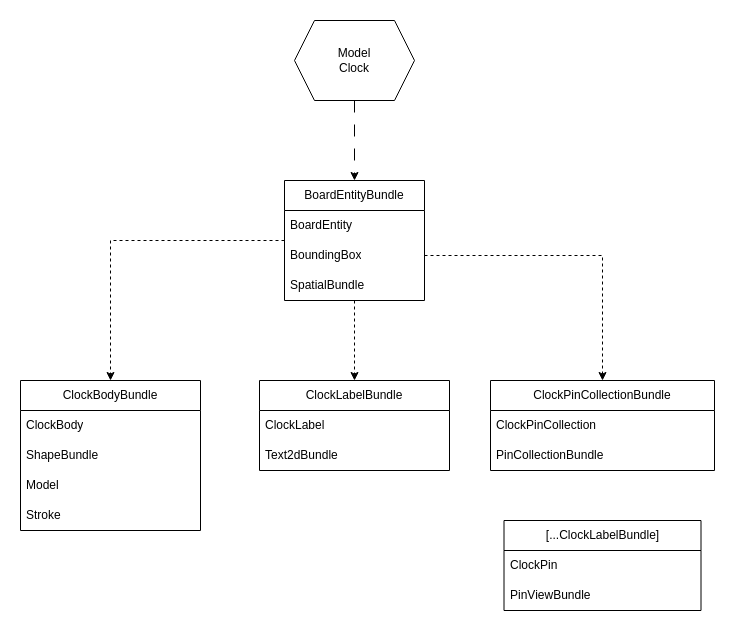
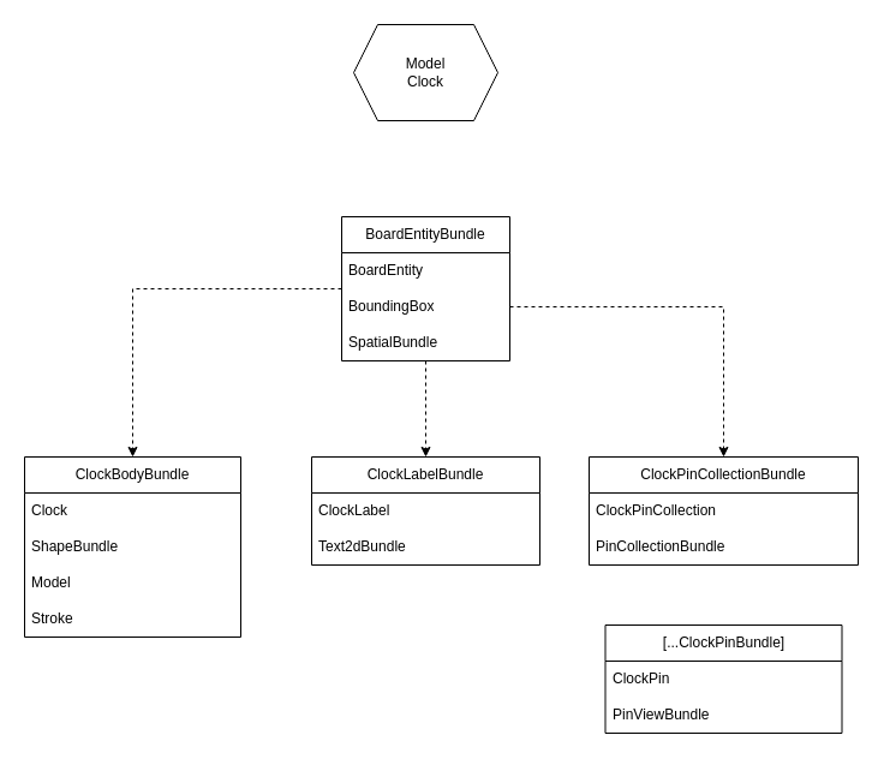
  <mxCell id="0" />
  <mxCell id="1" parent="0" />
- <mxCell id="2" style="edgeStyle=orthogonalEdgeStyle;rounded=0;orthogonalLoop=1;jettySize=auto;html=1;entryX=0.5;entryY=0;entryDx=0;entryDy=0;dashed=1;dashPattern=12 12;" parent="1" source="3" target="6" edge="1"><mxGeometry relative="1" as="geometry"><mxPoint x="354" y="190" as="targetPoint" /></mxGeometry></mxCell>
  <mxCell id="3" value="&lt;div&gt;Model&lt;/div&gt;Clock" style="shape=hexagon;perimeter=hexagonPerimeter2;whiteSpace=wrap;html=1;fixedSize=1;" parent="1" vertex="1"><mxGeometry x="294" y="20" width="120" height="80" as="geometry" /></mxCell>
  <mxCell id="4" style="edgeStyle=orthogonalEdgeStyle;rounded=0;orthogonalLoop=1;jettySize=auto;html=1;entryX=0.5;entryY=0;entryDx=0;entryDy=0;dashed=1;" parent="1" source="6" target="10" edge="1"><mxGeometry relative="1" as="geometry" /></mxCell>
  <mxCell id="5" style="edgeStyle=orthogonalEdgeStyle;rounded=0;orthogonalLoop=1;jettySize=auto;html=1;entryX=0.5;entryY=0;entryDx=0;entryDy=0;dashed=1;" parent="1" source="6" target="15" edge="1"><mxGeometry relative="1" as="geometry" /></mxCell>
  <mxCell id="6" value="BoardEntityBundle" style="swimlane;fontStyle=0;childLayout=stackLayout;horizontal=1;startSize=30;horizontalStack=0;resizeParent=1;resizeParentMax=0;resizeLast=0;collapsible=1;marginBottom=0;whiteSpace=wrap;html=1;" parent="1" vertex="1"><mxGeometry x="284" y="180" width="140" height="120" as="geometry" /></mxCell>
  <mxCell id="7" value="BoardEntity" style="text;strokeColor=none;fillColor=none;align=left;verticalAlign=middle;spacingLeft=4;spacingRight=4;overflow=hidden;points=[[0,0.5],[1,0.5]];portConstraint=eastwest;rotatable=0;whiteSpace=wrap;html=1;" parent="6" vertex="1"><mxGeometry y="30" width="140" height="30" as="geometry" /></mxCell>
  <mxCell id="8" value="BoundingBox" style="text;strokeColor=none;fillColor=none;align=left;verticalAlign=middle;spacingLeft=4;spacingRight=4;overflow=hidden;points=[[0,0.5],[1,0.5]];portConstraint=eastwest;rotatable=0;whiteSpace=wrap;html=1;" parent="6" vertex="1"><mxGeometry y="60" width="140" height="30" as="geometry" /></mxCell>
  <mxCell id="9" value="SpatialBundle" style="text;strokeColor=none;fillColor=none;align=left;verticalAlign=middle;spacingLeft=4;spacingRight=4;overflow=hidden;points=[[0,0.5],[1,0.5]];portConstraint=eastwest;rotatable=0;whiteSpace=wrap;html=1;" parent="6" vertex="1"><mxGeometry y="90" width="140" height="30" as="geometry" /></mxCell>
  <mxCell id="10" value="ClockBodyBundle" style="swimlane;fontStyle=0;childLayout=stackLayout;horizontal=1;startSize=30;horizontalStack=0;resizeParent=1;resizeParentMax=0;resizeLast=0;collapsible=1;marginBottom=0;whiteSpace=wrap;html=1;" parent="1" vertex="1"><mxGeometry x="20" y="380" width="180" height="150" as="geometry" /></mxCell>
- <mxCell id="11" value="ClockBody" style="text;strokeColor=none;fillColor=none;align=left;verticalAlign=middle;spacingLeft=4;spacingRight=4;overflow=hidden;points=[[0,0.5],[1,0.5]];portConstraint=eastwest;rotatable=0;whiteSpace=wrap;html=1;" parent="10" vertex="1"><mxGeometry y="30" width="180" height="30" as="geometry" /></mxCell>
+ <mxCell id="11" value="Clock" style="text;strokeColor=none;fillColor=none;align=left;verticalAlign=middle;spacingLeft=4;spacingRight=4;overflow=hidden;points=[[0,0.5],[1,0.5]];portConstraint=eastwest;rotatable=0;whiteSpace=wrap;html=1;" parent="10" vertex="1"><mxGeometry y="30" width="180" height="30" as="geometry" /></mxCell>
  <mxCell id="12" value="ShapeBundle" style="text;strokeColor=none;fillColor=none;align=left;verticalAlign=middle;spacingLeft=4;spacingRight=4;overflow=hidden;points=[[0,0.5],[1,0.5]];portConstraint=eastwest;rotatable=0;whiteSpace=wrap;html=1;" parent="10" vertex="1"><mxGeometry y="60" width="180" height="30" as="geometry" /></mxCell>
  <mxCell id="13" value="Model" style="text;strokeColor=none;fillColor=none;align=left;verticalAlign=middle;spacingLeft=4;spacingRight=4;overflow=hidden;points=[[0,0.5],[1,0.5]];portConstraint=eastwest;rotatable=0;whiteSpace=wrap;html=1;" parent="10" vertex="1"><mxGeometry y="90" width="180" height="30" as="geometry" /></mxCell>
  <mxCell id="14" value="Stroke" style="text;strokeColor=none;fillColor=none;align=left;verticalAlign=middle;spacingLeft=4;spacingRight=4;overflow=hidden;points=[[0,0.5],[1,0.5]];portConstraint=eastwest;rotatable=0;whiteSpace=wrap;html=1;" parent="10" vertex="1"><mxGeometry y="120" width="180" height="30" as="geometry" /></mxCell>
  <mxCell id="15" value="ClockLabelBundle" style="swimlane;fontStyle=0;childLayout=stackLayout;horizontal=1;startSize=30;horizontalStack=0;resizeParent=1;resizeParentMax=0;resizeLast=0;collapsible=1;marginBottom=0;whiteSpace=wrap;html=1;" parent="1" vertex="1"><mxGeometry x="259" y="380" width="190" height="90" as="geometry" /></mxCell>
  <mxCell id="16" value="ClockLabel" style="text;strokeColor=none;fillColor=none;align=left;verticalAlign=middle;spacingLeft=4;spacingRight=4;overflow=hidden;points=[[0,0.5],[1,0.5]];portConstraint=eastwest;rotatable=0;whiteSpace=wrap;html=1;" parent="15" vertex="1"><mxGeometry y="30" width="190" height="30" as="geometry" /></mxCell>
  <mxCell id="17" value="Text2dBundle" style="text;strokeColor=none;fillColor=none;align=left;verticalAlign=middle;spacingLeft=4;spacingRight=4;overflow=hidden;points=[[0,0.5],[1,0.5]];portConstraint=eastwest;rotatable=0;whiteSpace=wrap;html=1;" parent="15" vertex="1"><mxGeometry y="60" width="190" height="30" as="geometry" /></mxCell>
  <mxCell id="18" value="ClockPinCollectionBundle" style="swimlane;fontStyle=0;childLayout=stackLayout;horizontal=1;startSize=30;horizontalStack=0;resizeParent=1;resizeParentMax=0;resizeLast=0;collapsible=1;marginBottom=0;whiteSpace=wrap;html=1;" parent="1" vertex="1"><mxGeometry x="490" y="380" width="224" height="90" as="geometry" /></mxCell>
  <mxCell id="19" value="&lt;div&gt;ClockPinCollection&lt;/div&gt;" style="text;strokeColor=none;fillColor=none;align=left;verticalAlign=middle;spacingLeft=4;spacingRight=4;overflow=hidden;points=[[0,0.5],[1,0.5]];portConstraint=eastwest;rotatable=0;whiteSpace=wrap;html=1;" parent="18" vertex="1"><mxGeometry y="30" width="224" height="30" as="geometry" /></mxCell>
  <mxCell id="20" value="PinCollectionBundle" style="text;strokeColor=none;fillColor=none;align=left;verticalAlign=middle;spacingLeft=4;spacingRight=4;overflow=hidden;points=[[0,0.5],[1,0.5]];portConstraint=eastwest;rotatable=0;whiteSpace=wrap;html=1;" parent="18" vertex="1"><mxGeometry y="60" width="224" height="30" as="geometry" /></mxCell>
- <mxCell id="21" value="[...ClockLabelBundle]" style="swimlane;fontStyle=0;childLayout=stackLayout;horizontal=1;startSize=30;horizontalStack=0;resizeParent=1;resizeParentMax=0;resizeLast=0;collapsible=1;marginBottom=0;whiteSpace=wrap;html=1;" parent="1" vertex="1"><mxGeometry x="503.5" y="520" width="197" height="90" as="geometry" /></mxCell>
+ <mxCell id="21" value="[...ClockPinBundle]" style="swimlane;fontStyle=0;childLayout=stackLayout;horizontal=1;startSize=30;horizontalStack=0;resizeParent=1;resizeParentMax=0;resizeLast=0;collapsible=1;marginBottom=0;whiteSpace=wrap;html=1;" parent="1" vertex="1"><mxGeometry x="503.5" y="520" width="197" height="90" as="geometry" /></mxCell>
  <mxCell id="22" value="&lt;div&gt;ClockPin&lt;/div&gt;" style="text;strokeColor=none;fillColor=none;align=left;verticalAlign=middle;spacingLeft=4;spacingRight=4;overflow=hidden;points=[[0,0.5],[1,0.5]];portConstraint=eastwest;rotatable=0;whiteSpace=wrap;html=1;" parent="21" vertex="1"><mxGeometry y="30" width="197" height="30" as="geometry" /></mxCell>
  <mxCell id="23" value="PinViewBundle" style="text;strokeColor=none;fillColor=none;align=left;verticalAlign=middle;spacingLeft=4;spacingRight=4;overflow=hidden;points=[[0,0.5],[1,0.5]];portConstraint=eastwest;rotatable=0;whiteSpace=wrap;html=1;" parent="21" vertex="1"><mxGeometry y="60" width="197" height="30" as="geometry" /></mxCell>
  <mxCell id="24" style="edgeStyle=orthogonalEdgeStyle;rounded=0;orthogonalLoop=1;jettySize=auto;html=1;dashed=1;" parent="1" source="8" target="18" edge="1"><mxGeometry relative="1" as="geometry" /></mxCell>
